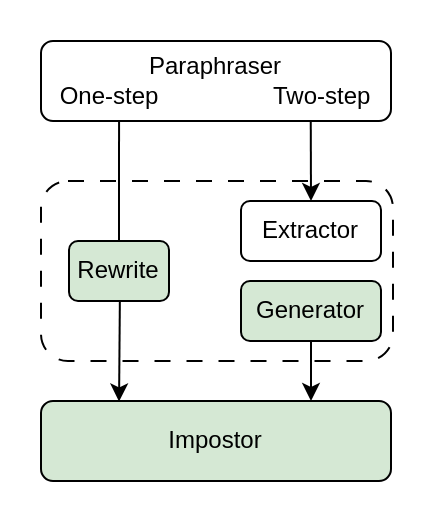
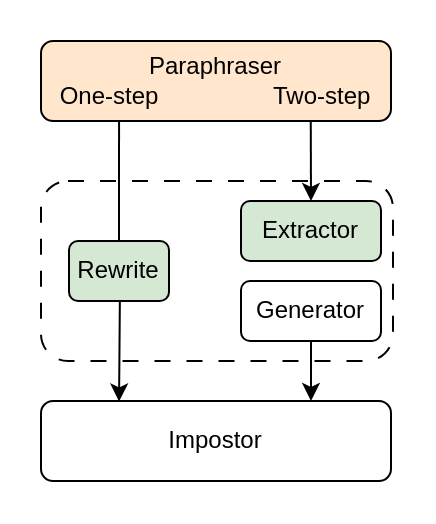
  <mxCell id="0" />
  <mxCell id="1" parent="0" />
- <mxCell id="2" value="&lt;div&gt;Paraphraser&lt;/div&gt;&lt;div&gt;One-step&lt;span style=&quot;white-space: pre;&quot;&gt;&#09;&lt;/span&gt;&lt;span style=&quot;white-space: pre;&quot;&gt;&#09;&lt;span style=&quot;white-space: pre;&quot;&gt;&#09;&lt;/span&gt;&lt;/span&gt;Two-step&lt;/div&gt;" style="rounded=1;whiteSpace=wrap;html=1;" vertex="1" parent="1"><mxGeometry x="20" y="20" width="175" height="40" as="geometry" /></mxCell>
+ <mxCell id="2" value="&lt;div&gt;Paraphraser&lt;/div&gt;&lt;div&gt;One-step&lt;span style=&quot;white-space: pre;&quot;&gt;&#09;&lt;/span&gt;&lt;span style=&quot;white-space: pre;&quot;&gt;&#09;&lt;span style=&quot;white-space: pre;&quot;&gt;&#09;&lt;/span&gt;&lt;/span&gt;Two-step&lt;/div&gt;" style="rounded=1;whiteSpace=wrap;html=1;fillColor=#ffe6cc;" vertex="1" parent="1"><mxGeometry x="20" y="20" width="175" height="40" as="geometry" /></mxCell>
  <mxCell id="3" value="" style="rounded=1;whiteSpace=wrap;html=1;dashed=1;dashPattern=8 8;" vertex="1" parent="1"><mxGeometry x="20" y="90" width="176" height="90" as="geometry" /></mxCell>
  <mxCell id="4" value="Rewrite" style="rounded=1;whiteSpace=wrap;html=1;fillColor=#d5e8d4;" vertex="1" parent="1"><mxGeometry x="34" y="120" width="50" height="30" as="geometry" /></mxCell>
- <mxCell id="5" value="Extractor" style="rounded=1;whiteSpace=wrap;html=1;" vertex="1" parent="1"><mxGeometry x="120" y="100" width="70" height="30" as="geometry" /></mxCell>
- <mxCell id="6" value="Generator" style="rounded=1;whiteSpace=wrap;html=1;fillColor=#d5e8d4;" vertex="1" parent="1"><mxGeometry x="120" y="140" width="70" height="30" as="geometry" /></mxCell>
- <mxCell id="7" value="Impostor" style="rounded=1;whiteSpace=wrap;html=1;fillColor=#d5e8d4;" vertex="1" parent="1"><mxGeometry x="20" y="200" width="175" height="40" as="geometry" /></mxCell>
+ <mxCell id="5" value="Extractor" style="rounded=1;whiteSpace=wrap;html=1;fillColor=#d5e8d4;" vertex="1" parent="1"><mxGeometry x="120" y="100" width="70" height="30" as="geometry" /></mxCell>
+ <mxCell id="6" value="Generator" style="rounded=1;whiteSpace=wrap;html=1;" vertex="1" parent="1"><mxGeometry x="120" y="140" width="70" height="30" as="geometry" /></mxCell>
+ <mxCell id="7" value="Impostor" style="rounded=1;whiteSpace=wrap;html=1;" vertex="1" parent="1"><mxGeometry x="20" y="200" width="175" height="40" as="geometry" /></mxCell>
  <mxCell id="8" value="" style="endArrow=none;html=1;rounded=0;entryX=0.5;entryY=0;entryDx=0;entryDy=0;exitX=0.223;exitY=1;exitDx=0;exitDy=0;exitPerimeter=0;" edge="1" parent="1" source="2" target="4"><mxGeometry width="50" height="50" relative="1" as="geometry"><mxPoint x="86" y="70" as="sourcePoint" /><mxPoint x="136" y="20" as="targetPoint" /></mxGeometry></mxCell>
  <mxCell id="9" value="" style="endArrow=classic;html=1;rounded=0;exitX=0.223;exitY=1;exitDx=0;exitDy=0;exitPerimeter=0;" edge="1" parent="1"><mxGeometry width="50" height="50" relative="1" as="geometry"><mxPoint x="154.88" y="60" as="sourcePoint" /><mxPoint x="155" y="100" as="targetPoint" /></mxGeometry></mxCell>
  <mxCell id="10" value="" style="endArrow=classic;html=1;rounded=0;entryX=0.223;entryY=0.006;entryDx=0;entryDy=0;exitX=0.223;exitY=1;exitDx=0;exitDy=0;exitPerimeter=0;entryPerimeter=0;" edge="1" parent="1" target="7"><mxGeometry width="50" height="50" relative="1" as="geometry"><mxPoint x="59.43" y="150" as="sourcePoint" /><mxPoint x="59.43" y="210" as="targetPoint" /></mxGeometry></mxCell>
  <mxCell id="11" value="" style="endArrow=classic;html=1;rounded=0;" edge="1" parent="1"><mxGeometry width="50" height="50" relative="1" as="geometry"><mxPoint x="155" y="170" as="sourcePoint" /><mxPoint x="155" y="200" as="targetPoint" /></mxGeometry></mxCell>
